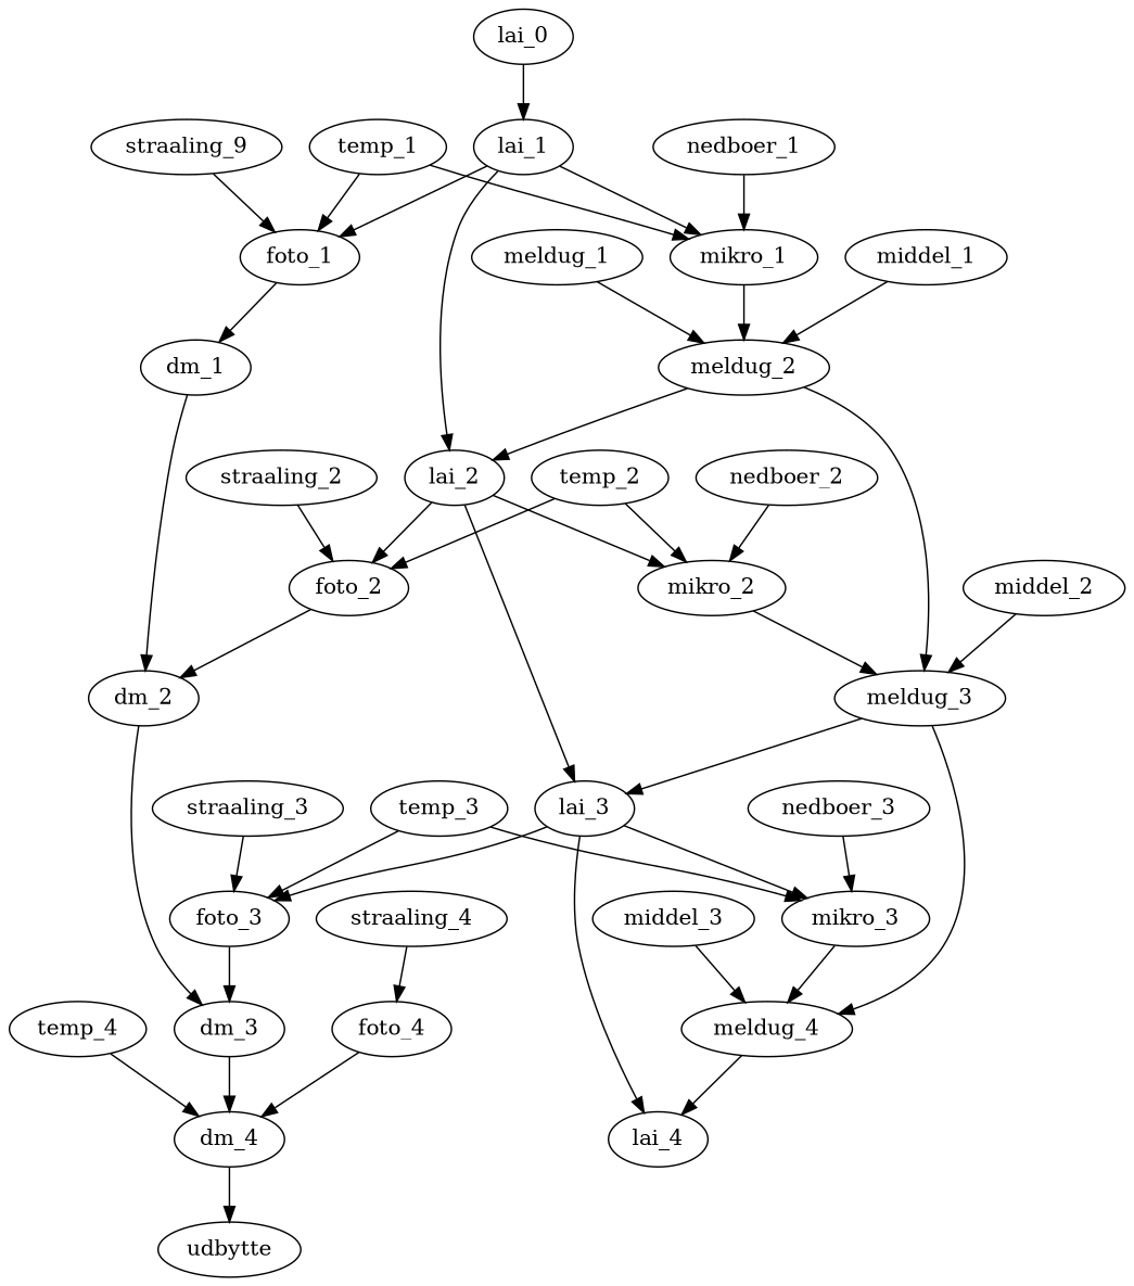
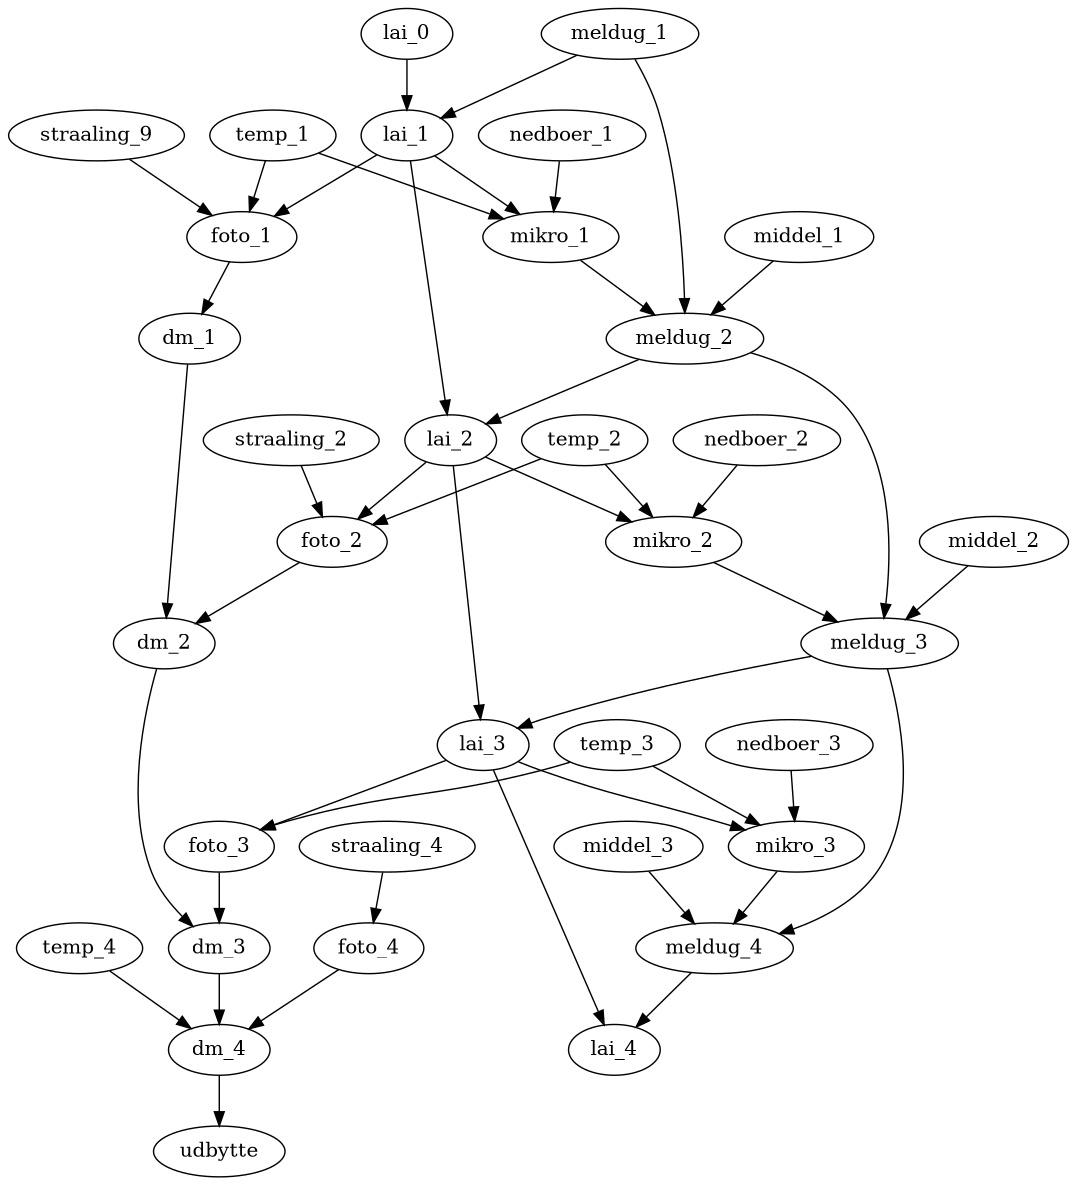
  strict digraph {
    mikro_1
    meldug_2
    lai_2
    meldug_3
    foto_1
    dm_1
    dm_2
    n8 [label=straaling_9]
    lai_1
    foto_2
    mikro_2
    lai_3
    temp_2
    temp_3
    mikro_3
    foto_3
    meldug_4
    dm_3
    dm_4
    middel_2
    lai_4
    straaling_2
    nedboer_3
-   straaling_3
    meldug_1
    udbytte
    foto_4
    temp_1
    straaling_4
    nedboer_2
    middel_1
    middel_3
    nedboer_1
    temp_4
    lai_0
    mikro_1 -> meldug_2
    meldug_2 -> lai_2
    meldug_2 -> meldug_3
    lai_2 -> foto_2
    lai_2 -> mikro_2
    lai_2 -> lai_3
    meldug_3 -> lai_3
    meldug_3 -> meldug_4
    foto_1 -> dm_1
    dm_1 -> dm_2
    dm_2 -> dm_3
    n8 -> foto_1
    lai_1 -> mikro_1
    lai_1 -> lai_2
    lai_1 -> foto_1
    foto_2 -> dm_2
    mikro_2 -> meldug_3
    lai_3 -> mikro_3
    lai_3 -> foto_3
    lai_3 -> lai_4
    temp_2 -> foto_2
    temp_2 -> mikro_2
    temp_3 -> mikro_3
    temp_3 -> foto_3
    mikro_3 -> meldug_4
    foto_3 -> dm_3
    meldug_4 -> lai_4
    dm_3 -> dm_4
    dm_4 -> udbytte
    middel_2 -> meldug_3
    straaling_2 -> foto_2
    nedboer_3 -> mikro_3
-   straaling_3 -> foto_3
    meldug_1 -> meldug_2
+   meldug_1 -> lai_1
    foto_4 -> dm_4
    temp_1 -> mikro_1
    temp_1 -> foto_1
    straaling_4 -> foto_4
    nedboer_2 -> mikro_2
    middel_1 -> meldug_2
    middel_3 -> meldug_4
    nedboer_1 -> mikro_1
    temp_4 -> dm_4
    lai_0 -> lai_1
  }
